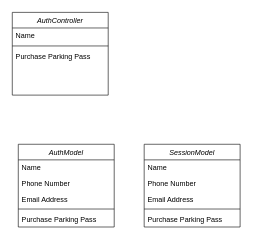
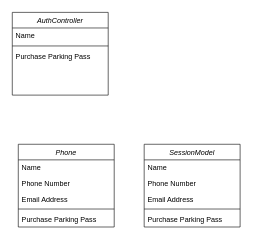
  <mxCell id="0" />
  <mxCell id="1" parent="0" />
  <mxCell id="2" value="AuthController" style="swimlane;fontStyle=2;align=center;verticalAlign=top;childLayout=stackLayout;horizontal=1;startSize=26;horizontalStack=0;resizeParent=1;resizeLast=0;collapsible=1;marginBottom=0;rounded=0;shadow=0;strokeWidth=1;" vertex="1" parent="1"><mxGeometry x="20" y="20" width="160" height="138" as="geometry"><mxRectangle x="230" y="140" width="160" height="26" as="alternateBounds" /></mxGeometry></mxCell>
  <mxCell id="3" value="Name" style="text;align=left;verticalAlign=top;spacingLeft=4;spacingRight=4;overflow=hidden;rotatable=0;points=[[0,0.5],[1,0.5]];portConstraint=eastwest;" vertex="1" parent="2"><mxGeometry y="26" width="160" height="26" as="geometry" /></mxCell>
  <mxCell id="4" value="" style="line;html=1;strokeWidth=1;align=left;verticalAlign=middle;spacingTop=-1;spacingLeft=3;spacingRight=3;rotatable=0;labelPosition=right;points=[];portConstraint=eastwest;" vertex="1" parent="2"><mxGeometry y="52" width="160" height="8" as="geometry" /></mxCell>
  <mxCell id="5" value="Purchase Parking Pass" style="text;align=left;verticalAlign=top;spacingLeft=4;spacingRight=4;overflow=hidden;rotatable=0;points=[[0,0.5],[1,0.5]];portConstraint=eastwest;" vertex="1" parent="2"><mxGeometry y="60" width="160" height="26" as="geometry" /></mxCell>
- <mxCell id="6" value="AuthModel" style="swimlane;fontStyle=2;align=center;verticalAlign=top;childLayout=stackLayout;horizontal=1;startSize=26;horizontalStack=0;resizeParent=1;resizeLast=0;collapsible=1;marginBottom=0;rounded=0;shadow=0;strokeWidth=1;" vertex="1" parent="1"><mxGeometry x="30" y="240" width="160" height="138" as="geometry"><mxRectangle x="230" y="140" width="160" height="26" as="alternateBounds" /></mxGeometry></mxCell>
+ <mxCell id="6" value="Phone" style="swimlane;fontStyle=2;align=center;verticalAlign=top;childLayout=stackLayout;horizontal=1;startSize=26;horizontalStack=0;resizeParent=1;resizeLast=0;collapsible=1;marginBottom=0;rounded=0;shadow=0;strokeWidth=1;" vertex="1" parent="1"><mxGeometry x="30" y="240" width="160" height="138" as="geometry"><mxRectangle x="230" y="140" width="160" height="26" as="alternateBounds" /></mxGeometry></mxCell>
  <mxCell id="7" value="Name" style="text;align=left;verticalAlign=top;spacingLeft=4;spacingRight=4;overflow=hidden;rotatable=0;points=[[0,0.5],[1,0.5]];portConstraint=eastwest;" vertex="1" parent="6"><mxGeometry y="26" width="160" height="26" as="geometry" /></mxCell>
  <mxCell id="8" value="Phone Number" style="text;align=left;verticalAlign=top;spacingLeft=4;spacingRight=4;overflow=hidden;rotatable=0;points=[[0,0.5],[1,0.5]];portConstraint=eastwest;rounded=0;shadow=0;html=0;" vertex="1" parent="6"><mxGeometry y="52" width="160" height="26" as="geometry" /></mxCell>
  <mxCell id="9" value="Email Address" style="text;align=left;verticalAlign=top;spacingLeft=4;spacingRight=4;overflow=hidden;rotatable=0;points=[[0,0.5],[1,0.5]];portConstraint=eastwest;rounded=0;shadow=0;html=0;" vertex="1" parent="6"><mxGeometry y="78" width="160" height="26" as="geometry" /></mxCell>
  <mxCell id="10" value="" style="line;html=1;strokeWidth=1;align=left;verticalAlign=middle;spacingTop=-1;spacingLeft=3;spacingRight=3;rotatable=0;labelPosition=right;points=[];portConstraint=eastwest;" vertex="1" parent="6"><mxGeometry y="104" width="160" height="8" as="geometry" /></mxCell>
  <mxCell id="11" value="Purchase Parking Pass" style="text;align=left;verticalAlign=top;spacingLeft=4;spacingRight=4;overflow=hidden;rotatable=0;points=[[0,0.5],[1,0.5]];portConstraint=eastwest;" vertex="1" parent="6"><mxGeometry y="112" width="160" height="26" as="geometry" /></mxCell>
  <mxCell id="12" value="SessionModel" style="swimlane;fontStyle=2;align=center;verticalAlign=top;childLayout=stackLayout;horizontal=1;startSize=26;horizontalStack=0;resizeParent=1;resizeLast=0;collapsible=1;marginBottom=0;rounded=0;shadow=0;strokeWidth=1;" vertex="1" parent="1"><mxGeometry x="240" y="240" width="160" height="138" as="geometry"><mxRectangle x="230" y="140" width="160" height="26" as="alternateBounds" /></mxGeometry></mxCell>
  <mxCell id="13" value="Name" style="text;align=left;verticalAlign=top;spacingLeft=4;spacingRight=4;overflow=hidden;rotatable=0;points=[[0,0.5],[1,0.5]];portConstraint=eastwest;" vertex="1" parent="12"><mxGeometry y="26" width="160" height="26" as="geometry" /></mxCell>
  <mxCell id="14" value="Phone Number" style="text;align=left;verticalAlign=top;spacingLeft=4;spacingRight=4;overflow=hidden;rotatable=0;points=[[0,0.5],[1,0.5]];portConstraint=eastwest;rounded=0;shadow=0;html=0;" vertex="1" parent="12"><mxGeometry y="52" width="160" height="26" as="geometry" /></mxCell>
  <mxCell id="15" value="Email Address" style="text;align=left;verticalAlign=top;spacingLeft=4;spacingRight=4;overflow=hidden;rotatable=0;points=[[0,0.5],[1,0.5]];portConstraint=eastwest;rounded=0;shadow=0;html=0;" vertex="1" parent="12"><mxGeometry y="78" width="160" height="26" as="geometry" /></mxCell>
  <mxCell id="16" value="" style="line;html=1;strokeWidth=1;align=left;verticalAlign=middle;spacingTop=-1;spacingLeft=3;spacingRight=3;rotatable=0;labelPosition=right;points=[];portConstraint=eastwest;" vertex="1" parent="12"><mxGeometry y="104" width="160" height="8" as="geometry" /></mxCell>
  <mxCell id="17" value="Purchase Parking Pass" style="text;align=left;verticalAlign=top;spacingLeft=4;spacingRight=4;overflow=hidden;rotatable=0;points=[[0,0.5],[1,0.5]];portConstraint=eastwest;" vertex="1" parent="12"><mxGeometry y="112" width="160" height="26" as="geometry" /></mxCell>
